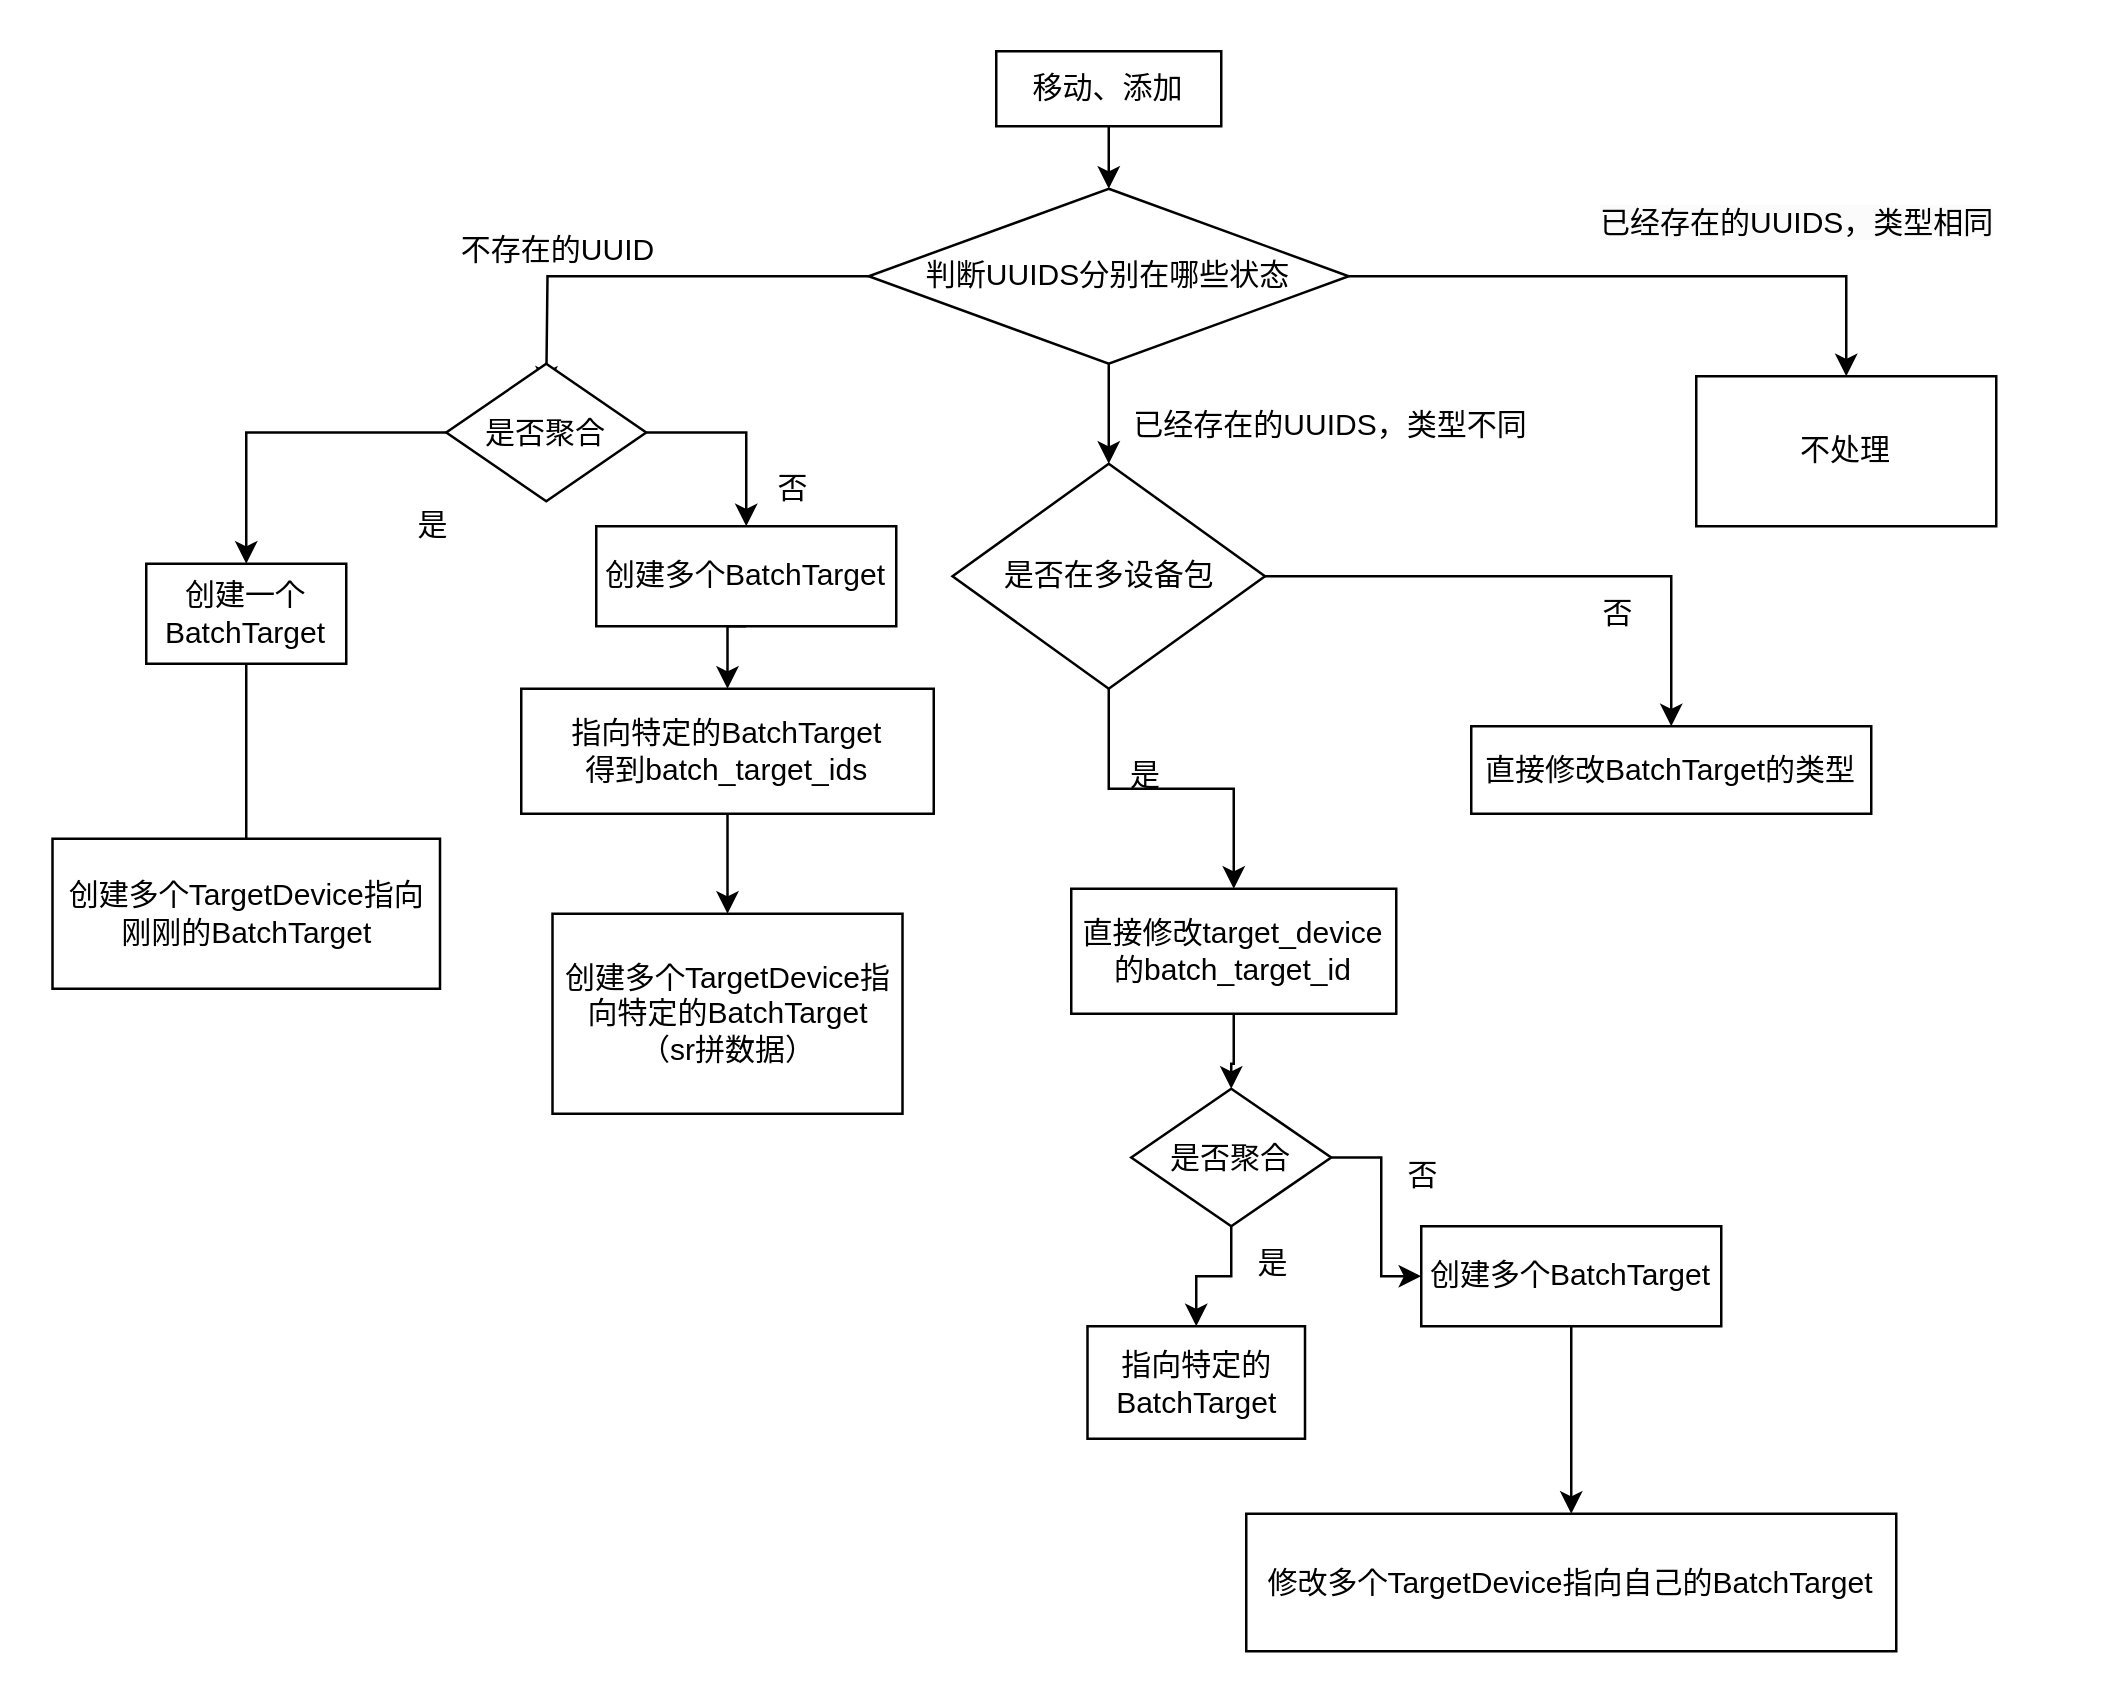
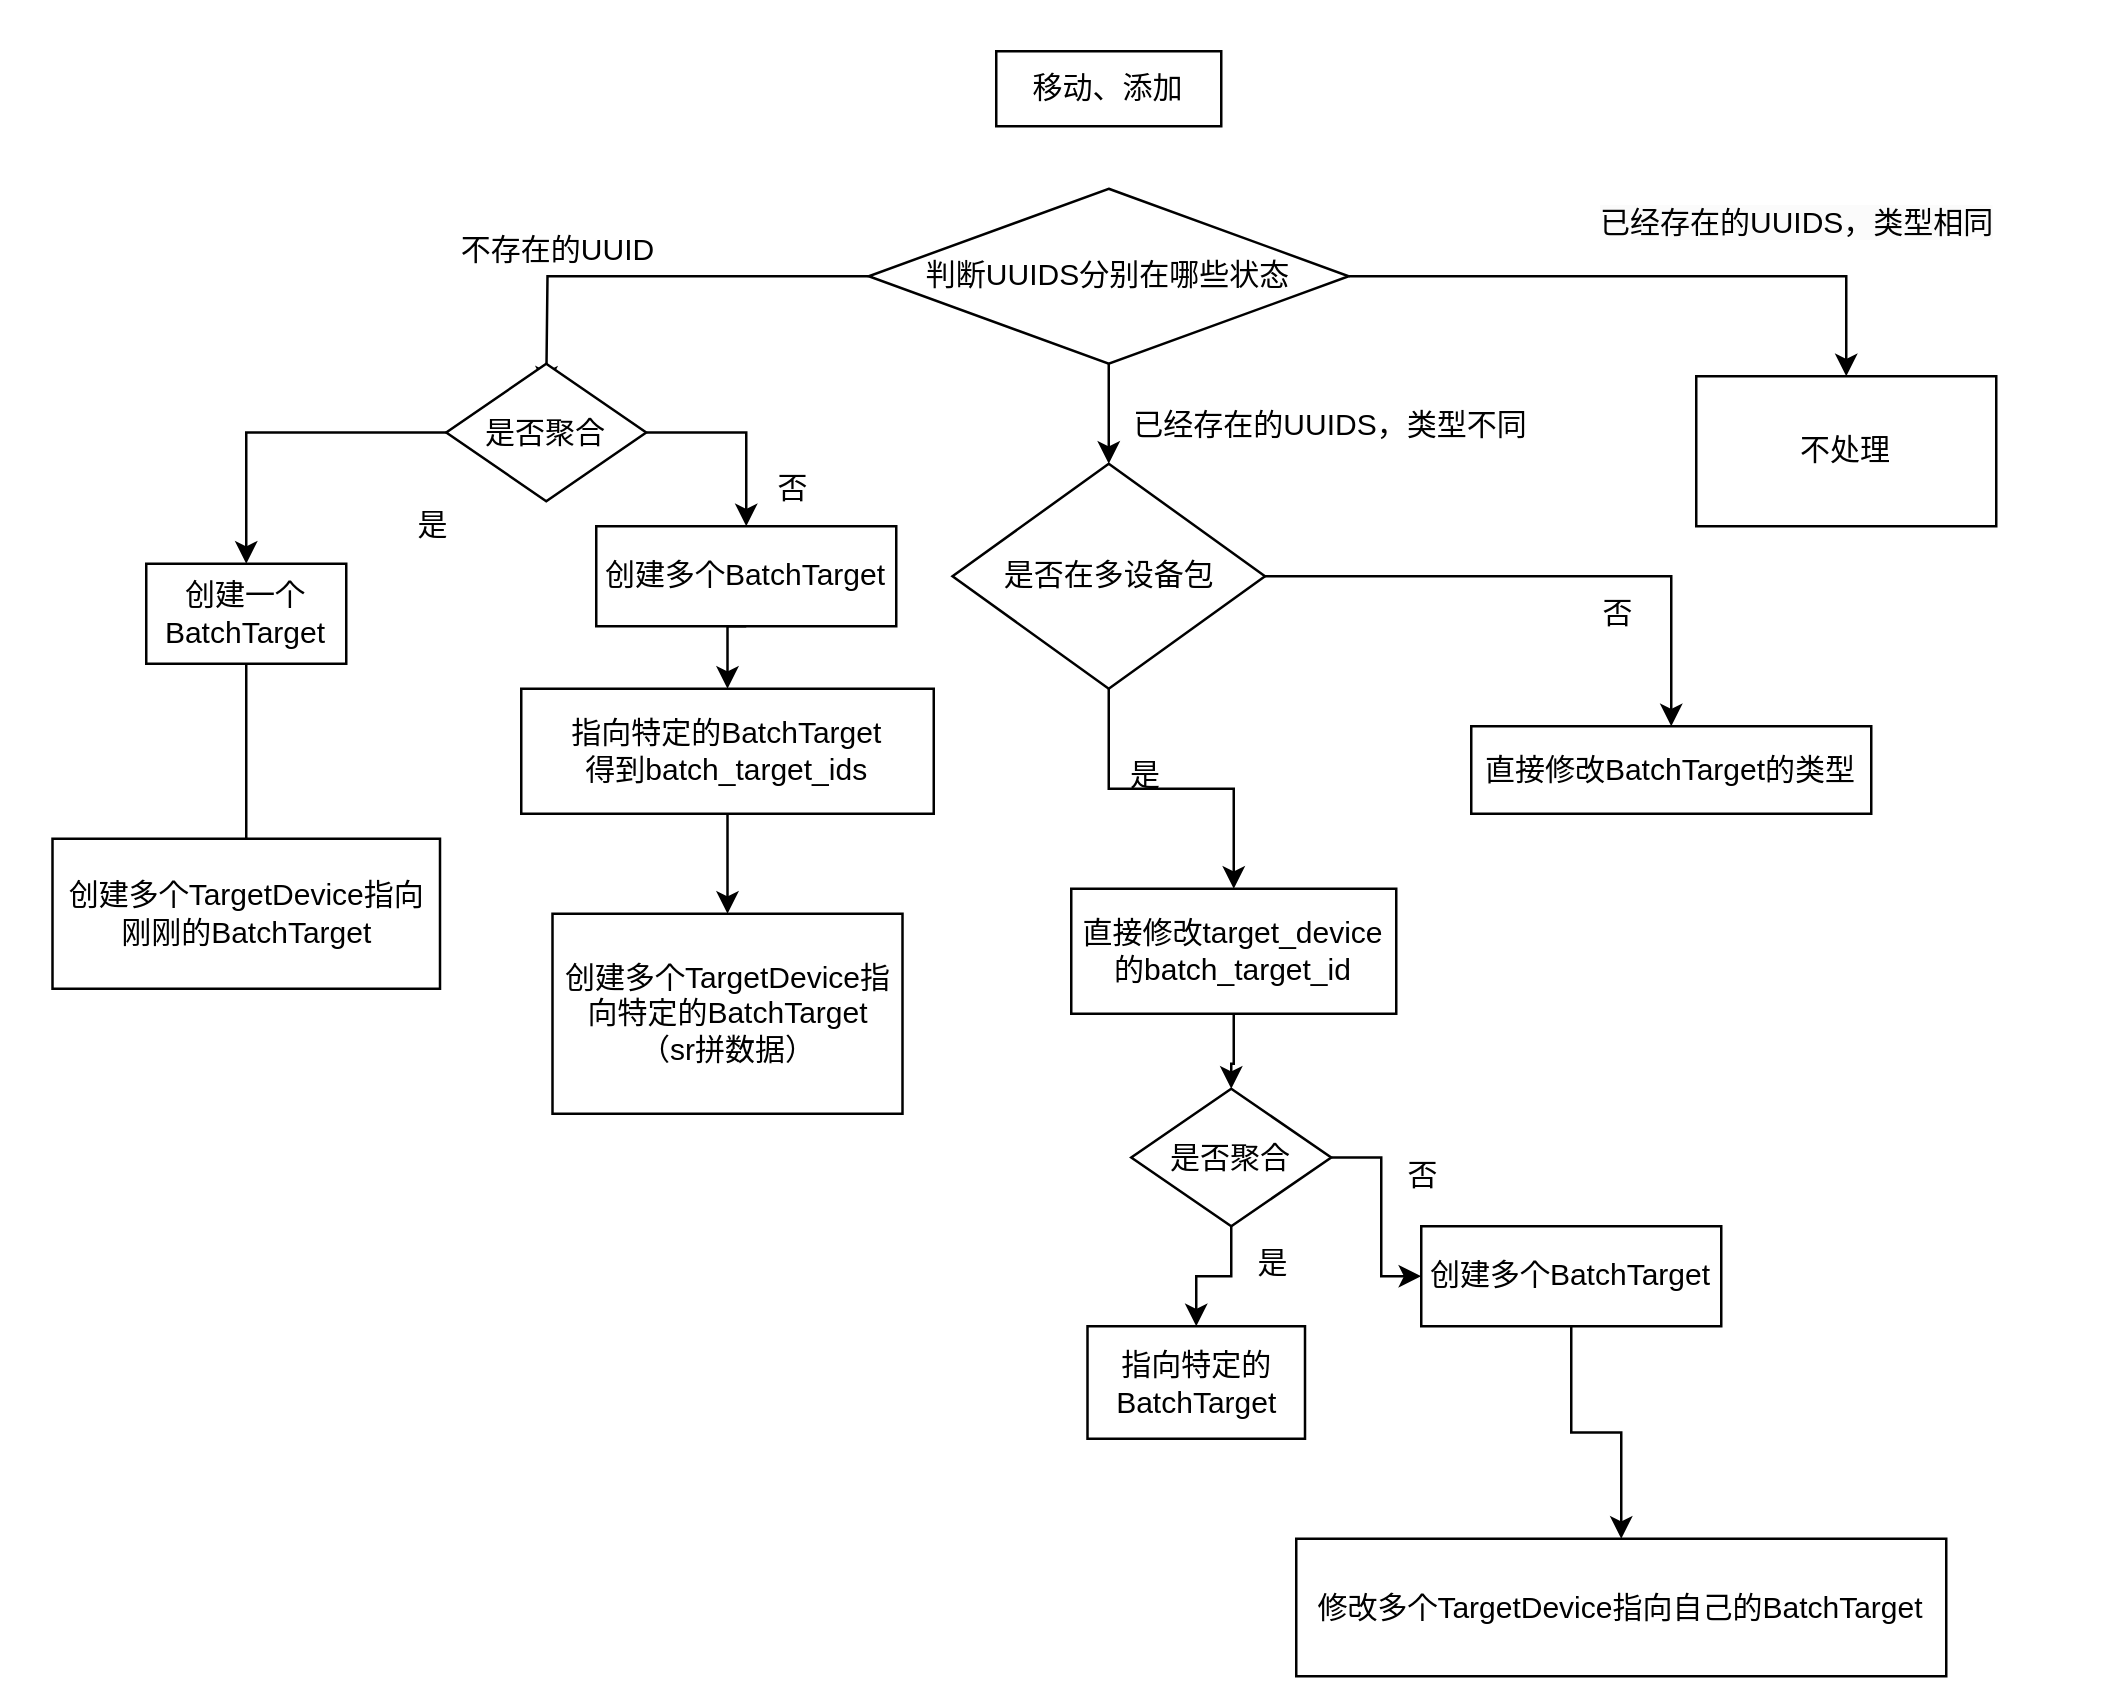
  <mxCell id="0" />
  <mxCell id="1" parent="0" />
  <mxCell id="2" value="移动、添加" style="rounded=0;whiteSpace=wrap;html=1;" vertex="1" parent="1"><mxGeometry x="398" y="20" width="90" height="30" as="geometry" /></mxCell>
  <mxCell id="3" style="edgeStyle=orthogonalEdgeStyle;rounded=0;orthogonalLoop=1;jettySize=auto;html=1;exitX=0.5;exitY=1;exitDx=0;exitDy=0;entryX=0.5;entryY=0;entryDx=0;entryDy=0;" edge="1" parent="1" source="5" target="13"><mxGeometry relative="1" as="geometry" /></mxCell>
  <mxCell id="4" style="edgeStyle=orthogonalEdgeStyle;rounded=0;orthogonalLoop=1;jettySize=auto;html=1;exitX=1;exitY=0.5;exitDx=0;exitDy=0;" edge="1" parent="1" source="5" target="15"><mxGeometry relative="1" as="geometry" /></mxCell>
  <mxCell id="5" value="是否在多设备包" style="rhombus;whiteSpace=wrap;html=1;" vertex="1" parent="1"><mxGeometry x="380.5" y="185" width="125" height="90" as="geometry" /></mxCell>
- <mxCell id="6" value="" style="edgeStyle=orthogonalEdgeStyle;rounded=0;orthogonalLoop=1;jettySize=auto;html=1;exitX=0.5;exitY=1;exitDx=0;exitDy=0;" edge="1" parent="1" source="2" target="10"><mxGeometry relative="1" as="geometry"><mxPoint x="443" y="35" as="sourcePoint" /><mxPoint x="309" y="215" as="targetPoint" /></mxGeometry></mxCell>
  <mxCell id="7" style="edgeStyle=orthogonalEdgeStyle;rounded=0;orthogonalLoop=1;jettySize=auto;html=1;exitX=0.5;exitY=1;exitDx=0;exitDy=0;entryX=0.5;entryY=0;entryDx=0;entryDy=0;" edge="1" parent="1" source="10" target="5"><mxGeometry relative="1" as="geometry" /></mxCell>
  <mxCell id="8" style="edgeStyle=orthogonalEdgeStyle;rounded=0;orthogonalLoop=1;jettySize=auto;html=1;exitX=1;exitY=0.5;exitDx=0;exitDy=0;" edge="1" parent="1" source="10" target="17"><mxGeometry relative="1" as="geometry"><mxPoint x="718" y="145" as="targetPoint" /></mxGeometry></mxCell>
  <mxCell id="9" style="edgeStyle=orthogonalEdgeStyle;rounded=0;orthogonalLoop=1;jettySize=auto;html=1;exitX=0;exitY=0.5;exitDx=0;exitDy=0;" edge="1" parent="1" source="10"><mxGeometry relative="1" as="geometry"><mxPoint x="218" y="155" as="targetPoint" /></mxGeometry></mxCell>
  <mxCell id="10" value="判断UUIDS分别在哪些状态" style="rhombus;whiteSpace=wrap;html=1;rounded=0;" vertex="1" parent="1"><mxGeometry x="346.98" y="75" width="192.03" height="70" as="geometry" /></mxCell>
  <mxCell id="11" value="已经存在的UUIDS，类型不同" style="text;html=1;strokeColor=none;fillColor=none;align=center;verticalAlign=middle;whiteSpace=wrap;rounded=0;" vertex="1" parent="1"><mxGeometry x="447" y="145" width="170" height="50" as="geometry" /></mxCell>
  <mxCell id="12" style="edgeStyle=orthogonalEdgeStyle;rounded=0;orthogonalLoop=1;jettySize=auto;html=1;exitX=0.5;exitY=1;exitDx=0;exitDy=0;" edge="1" parent="1" source="13" target="35"><mxGeometry relative="1" as="geometry" /></mxCell>
  <mxCell id="13" value="直接修改target_device的batch_target_id" style="rounded=0;whiteSpace=wrap;html=1;" vertex="1" parent="1"><mxGeometry x="428" y="355" width="130" height="50" as="geometry" /></mxCell>
  <mxCell id="14" value="是" style="text;html=1;strokeColor=none;fillColor=none;align=center;verticalAlign=middle;whiteSpace=wrap;rounded=0;" vertex="1" parent="1"><mxGeometry x="428" y="295" width="60" height="30" as="geometry" /></mxCell>
  <mxCell id="15" value="直接修改BatchTarget的类型" style="rounded=0;whiteSpace=wrap;html=1;" vertex="1" parent="1"><mxGeometry x="588" y="290" width="160" height="35" as="geometry" /></mxCell>
  <mxCell id="16" value="否" style="text;html=1;strokeColor=none;fillColor=none;align=center;verticalAlign=middle;whiteSpace=wrap;rounded=0;" vertex="1" parent="1"><mxGeometry x="617" y="230" width="60" height="30" as="geometry" /></mxCell>
  <mxCell id="17" value="不处理" style="rounded=0;whiteSpace=wrap;html=1;" vertex="1" parent="1"><mxGeometry x="678" y="150" width="120" height="60" as="geometry" /></mxCell>
  <mxCell id="18" value="&lt;span style=&quot;color: rgb(0, 0, 0); font-family: Helvetica; font-size: 12px; font-style: normal; font-variant-ligatures: normal; font-variant-caps: normal; font-weight: 400; letter-spacing: normal; orphans: 2; text-align: center; text-indent: 0px; text-transform: none; widows: 2; word-spacing: 0px; -webkit-text-stroke-width: 0px; background-color: rgb(251, 251, 251); text-decoration-thickness: initial; text-decoration-style: initial; text-decoration-color: initial; float: none; display: inline !important;&quot;&gt;已经存在的UUIDS，类型相同&lt;/span&gt;" style="text;whiteSpace=wrap;html=1;" vertex="1" parent="1"><mxGeometry x="638" y="75" width="190" height="40" as="geometry" /></mxCell>
  <mxCell id="19" value="不存在的UUID" style="text;html=1;strokeColor=none;fillColor=none;align=center;verticalAlign=middle;whiteSpace=wrap;rounded=0;" vertex="1" parent="1"><mxGeometry x="138" y="75" width="170" height="50" as="geometry" /></mxCell>
  <mxCell id="20" style="edgeStyle=orthogonalEdgeStyle;rounded=0;orthogonalLoop=1;jettySize=auto;html=1;exitX=0;exitY=0.5;exitDx=0;exitDy=0;" edge="1" parent="1" source="22" target="24"><mxGeometry relative="1" as="geometry" /></mxCell>
  <mxCell id="21" style="edgeStyle=orthogonalEdgeStyle;rounded=0;orthogonalLoop=1;jettySize=auto;html=1;exitX=1;exitY=0.5;exitDx=0;exitDy=0;entryX=0.5;entryY=0;entryDx=0;entryDy=0;" edge="1" parent="1" source="22" target="27"><mxGeometry relative="1" as="geometry" /></mxCell>
  <mxCell id="22" value="是否聚合" style="rhombus;whiteSpace=wrap;html=1;" vertex="1" parent="1"><mxGeometry x="178" y="145" width="80" height="55" as="geometry" /></mxCell>
  <mxCell id="23" style="edgeStyle=orthogonalEdgeStyle;rounded=0;orthogonalLoop=1;jettySize=auto;html=1;exitX=0.5;exitY=1;exitDx=0;exitDy=0;" edge="1" parent="1" source="24"><mxGeometry relative="1" as="geometry"><mxPoint x="98" y="345" as="targetPoint" /></mxGeometry></mxCell>
  <mxCell id="24" value="创建一个BatchTarget" style="rounded=0;whiteSpace=wrap;html=1;" vertex="1" parent="1"><mxGeometry x="58" y="225" width="80" height="40" as="geometry" /></mxCell>
  <mxCell id="25" value="是" style="text;html=1;strokeColor=none;fillColor=none;align=center;verticalAlign=middle;whiteSpace=wrap;rounded=0;" vertex="1" parent="1"><mxGeometry x="143" y="195" width="60" height="30" as="geometry" /></mxCell>
  <mxCell id="26" style="edgeStyle=orthogonalEdgeStyle;rounded=0;orthogonalLoop=1;jettySize=auto;html=1;exitX=0.5;exitY=1;exitDx=0;exitDy=0;entryX=0.5;entryY=0;entryDx=0;entryDy=0;" edge="1" parent="1" source="27" target="31"><mxGeometry relative="1" as="geometry" /></mxCell>
  <mxCell id="27" value="创建多个BatchTarget" style="rounded=0;whiteSpace=wrap;html=1;" vertex="1" parent="1"><mxGeometry x="238" y="210" width="120" height="40" as="geometry" /></mxCell>
  <mxCell id="28" value="否" style="text;html=1;strokeColor=none;fillColor=none;align=center;verticalAlign=middle;whiteSpace=wrap;rounded=0;" vertex="1" parent="1"><mxGeometry x="286.98" y="180" width="60" height="30" as="geometry" /></mxCell>
  <mxCell id="29" value="创建多个TargetDevice指向刚刚的BatchTarget" style="rounded=0;whiteSpace=wrap;html=1;" vertex="1" parent="1"><mxGeometry x="20.5" y="335" width="155" height="60" as="geometry" /></mxCell>
  <mxCell id="30" style="edgeStyle=orthogonalEdgeStyle;rounded=0;orthogonalLoop=1;jettySize=auto;html=1;exitX=0.5;exitY=1;exitDx=0;exitDy=0;" edge="1" parent="1" source="31" target="32"><mxGeometry relative="1" as="geometry" /></mxCell>
  <mxCell id="31" value="指向特定的BatchTarget&lt;br&gt;得到batch_target_ids" style="rounded=0;whiteSpace=wrap;html=1;" vertex="1" parent="1"><mxGeometry x="208" y="275" width="165" height="50" as="geometry" /></mxCell>
  <mxCell id="32" value="创建多个TargetDevice指向特定的BatchTarget&lt;br&gt;（sr拼数据）" style="rounded=0;whiteSpace=wrap;html=1;" vertex="1" parent="1"><mxGeometry x="220.5" y="365" width="140" height="80" as="geometry" /></mxCell>
  <mxCell id="33" style="edgeStyle=orthogonalEdgeStyle;rounded=0;orthogonalLoop=1;jettySize=auto;html=1;exitX=0.5;exitY=1;exitDx=0;exitDy=0;" edge="1" parent="1" source="35" target="36"><mxGeometry relative="1" as="geometry" /></mxCell>
  <mxCell id="34" style="edgeStyle=orthogonalEdgeStyle;rounded=0;orthogonalLoop=1;jettySize=auto;html=1;exitX=1;exitY=0.5;exitDx=0;exitDy=0;" edge="1" parent="1" source="35" target="39"><mxGeometry relative="1" as="geometry" /></mxCell>
  <mxCell id="35" value="是否聚合" style="rhombus;whiteSpace=wrap;html=1;" vertex="1" parent="1"><mxGeometry x="452" y="435" width="80" height="55" as="geometry" /></mxCell>
  <mxCell id="36" value="指向特定的BatchTarget" style="rounded=0;whiteSpace=wrap;html=1;" vertex="1" parent="1"><mxGeometry x="434.5" y="530" width="87" height="45" as="geometry" /></mxCell>
  <mxCell id="37" value="是" style="text;html=1;strokeColor=none;fillColor=none;align=center;verticalAlign=middle;whiteSpace=wrap;rounded=0;" vertex="1" parent="1"><mxGeometry x="479.01" y="490" width="60" height="30" as="geometry" /></mxCell>
  <mxCell id="38" style="edgeStyle=orthogonalEdgeStyle;rounded=0;orthogonalLoop=1;jettySize=auto;html=1;exitX=0.5;exitY=1;exitDx=0;exitDy=0;entryX=0.5;entryY=0;entryDx=0;entryDy=0;" edge="1" parent="1" source="39" target="40"><mxGeometry relative="1" as="geometry" /></mxCell>
  <mxCell id="39" value="创建多个BatchTarget" style="rounded=0;whiteSpace=wrap;html=1;" vertex="1" parent="1"><mxGeometry x="568" y="490" width="120" height="40" as="geometry" /></mxCell>
- <mxCell id="40" value="修改多个TargetDevice指向自己的BatchTarget" style="rounded=0;whiteSpace=wrap;html=1;" vertex="1" parent="1"><mxGeometry x="498" y="605" width="260" height="55" as="geometry" /></mxCell>
+ <mxCell id="40" value="修改多个TargetDevice指向自己的BatchTarget" style="rounded=0;whiteSpace=wrap;html=1;" vertex="1" parent="1"><mxGeometry x="518" y="615" width="260" height="55" as="geometry" /></mxCell>
  <mxCell id="41" value="否" style="text;html=1;strokeColor=none;fillColor=none;align=center;verticalAlign=middle;whiteSpace=wrap;rounded=0;" vertex="1" parent="1"><mxGeometry x="539.01" y="455" width="60" height="30" as="geometry" /></mxCell>
